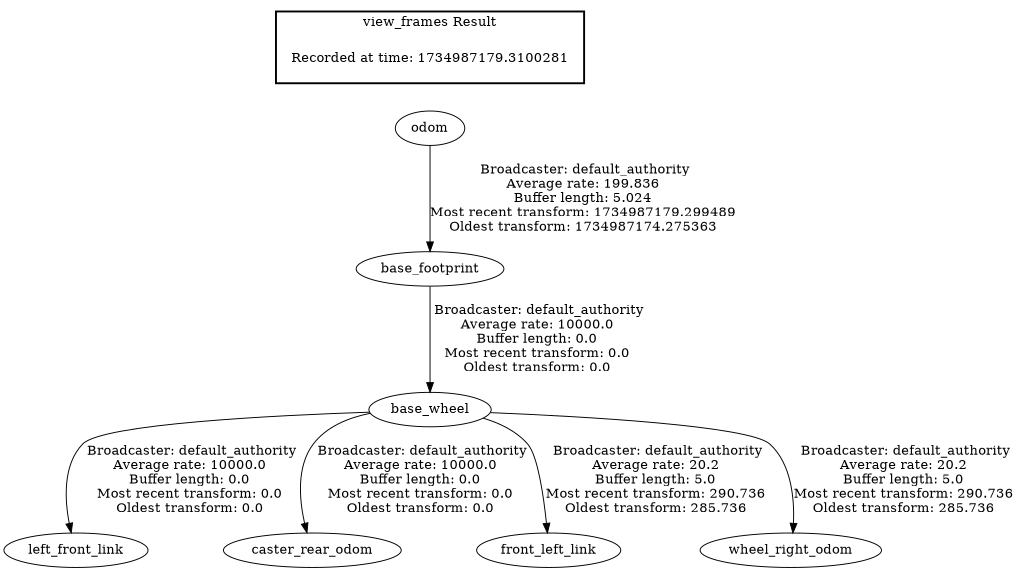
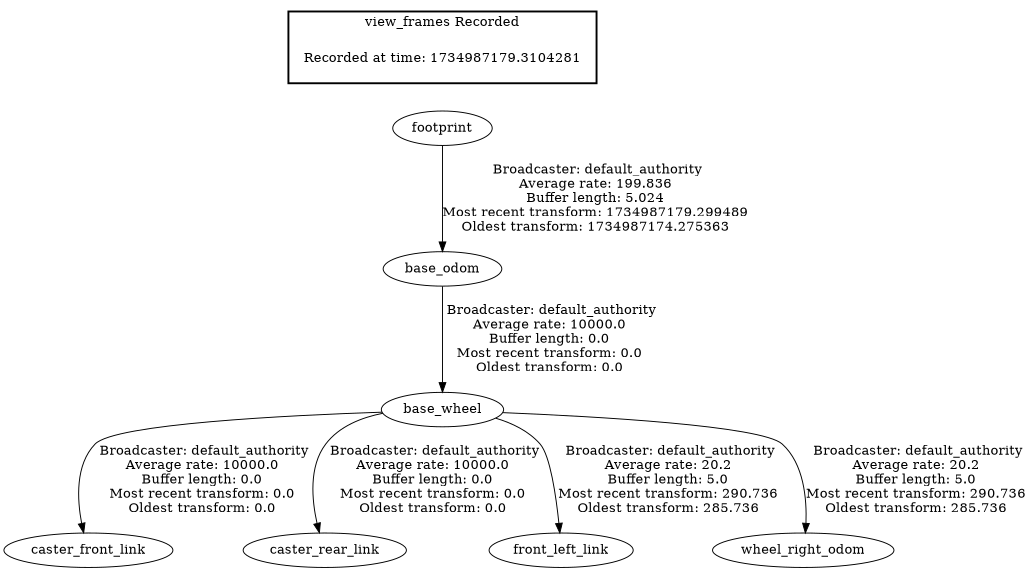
  digraph {
-   "Recorded at time: 1734987179.3104281" [shape=plaintext label="Recorded at time: 1734987179.3100281"]
-   odom
-   base_footprint
+   "Recorded at time: 1734987179.3104281" [shape=plaintext]
+   odom [label=footprint]
+   base_footprint [label=base_odom]
    n4 [label=base_wheel]
-   caster_front_link [label=left_front_link]
-   caster_rear_link [label=caster_rear_odom]
+   caster_front_link
+   caster_rear_link
    n7 [label=front_left_link]
    n8 [label=wheel_right_odom]
    subgraph cluster_1 {
      color=black
-     label="view_frames Result"
+     label="view_frames Recorded"
      style=bold
      "Recorded at time: 1734987179.3104281"
    }
    "Recorded at time: 1734987179.3104281" -> odom [style=invis]
    odom -> base_footprint [label=" Broadcaster: default_authority\nAverage rate: 199.836\nBuffer length: 5.024\nMost recent transform: 1734987179.299489\nOldest transform: 1734987174.275363\n"]
    base_footprint -> n4 [label=" Broadcaster: default_authority\nAverage rate: 10000.0\nBuffer length: 0.0\nMost recent transform: 0.0\nOldest transform: 0.0\n"]
    n4 -> caster_front_link [label=" Broadcaster: default_authority\nAverage rate: 10000.0\nBuffer length: 0.0\nMost recent transform: 0.0\nOldest transform: 0.0\n"]
    n4 -> caster_rear_link [label=" Broadcaster: default_authority\nAverage rate: 10000.0\nBuffer length: 0.0\nMost recent transform: 0.0\nOldest transform: 0.0\n"]
    n4 -> n7 [label=" Broadcaster: default_authority\nAverage rate: 20.2\nBuffer length: 5.0\nMost recent transform: 290.736\nOldest transform: 285.736\n"]
    n4 -> n8 [label=" Broadcaster: default_authority\nAverage rate: 20.2\nBuffer length: 5.0\nMost recent transform: 290.736\nOldest transform: 285.736\n"]
  }
